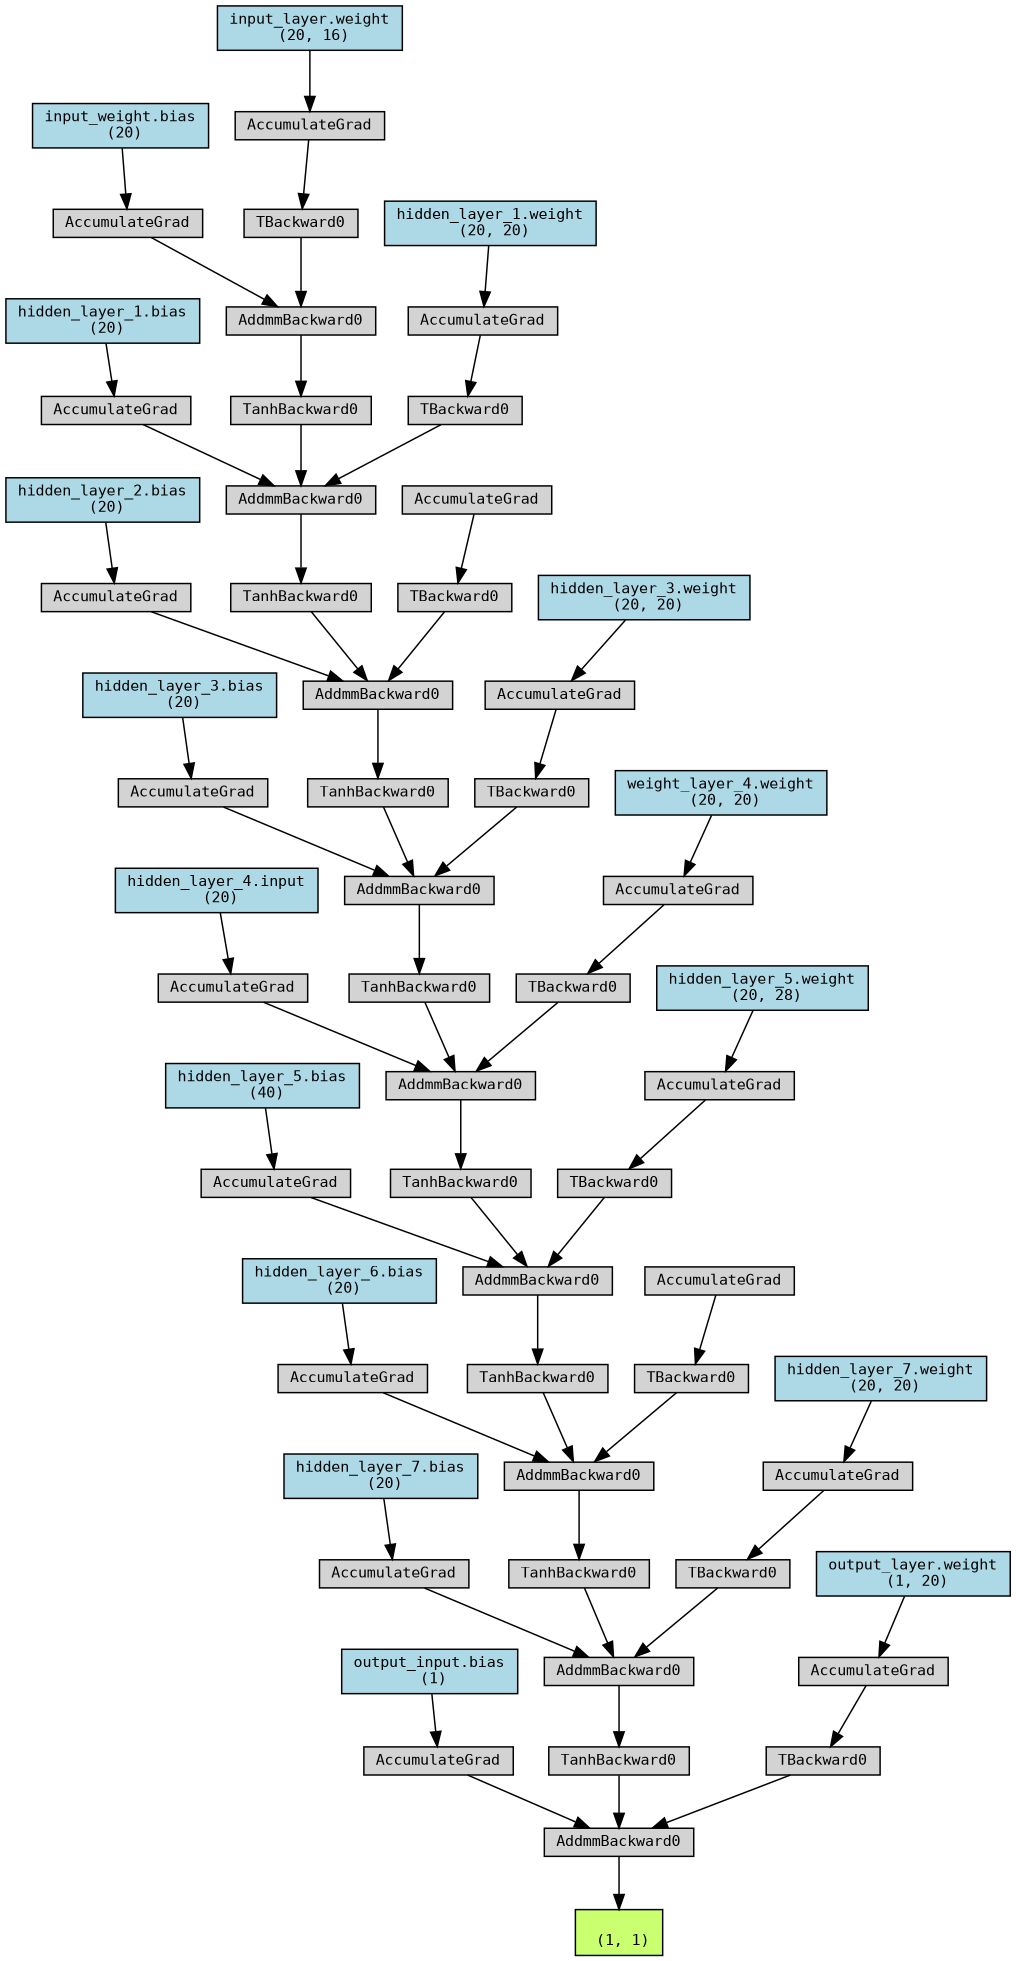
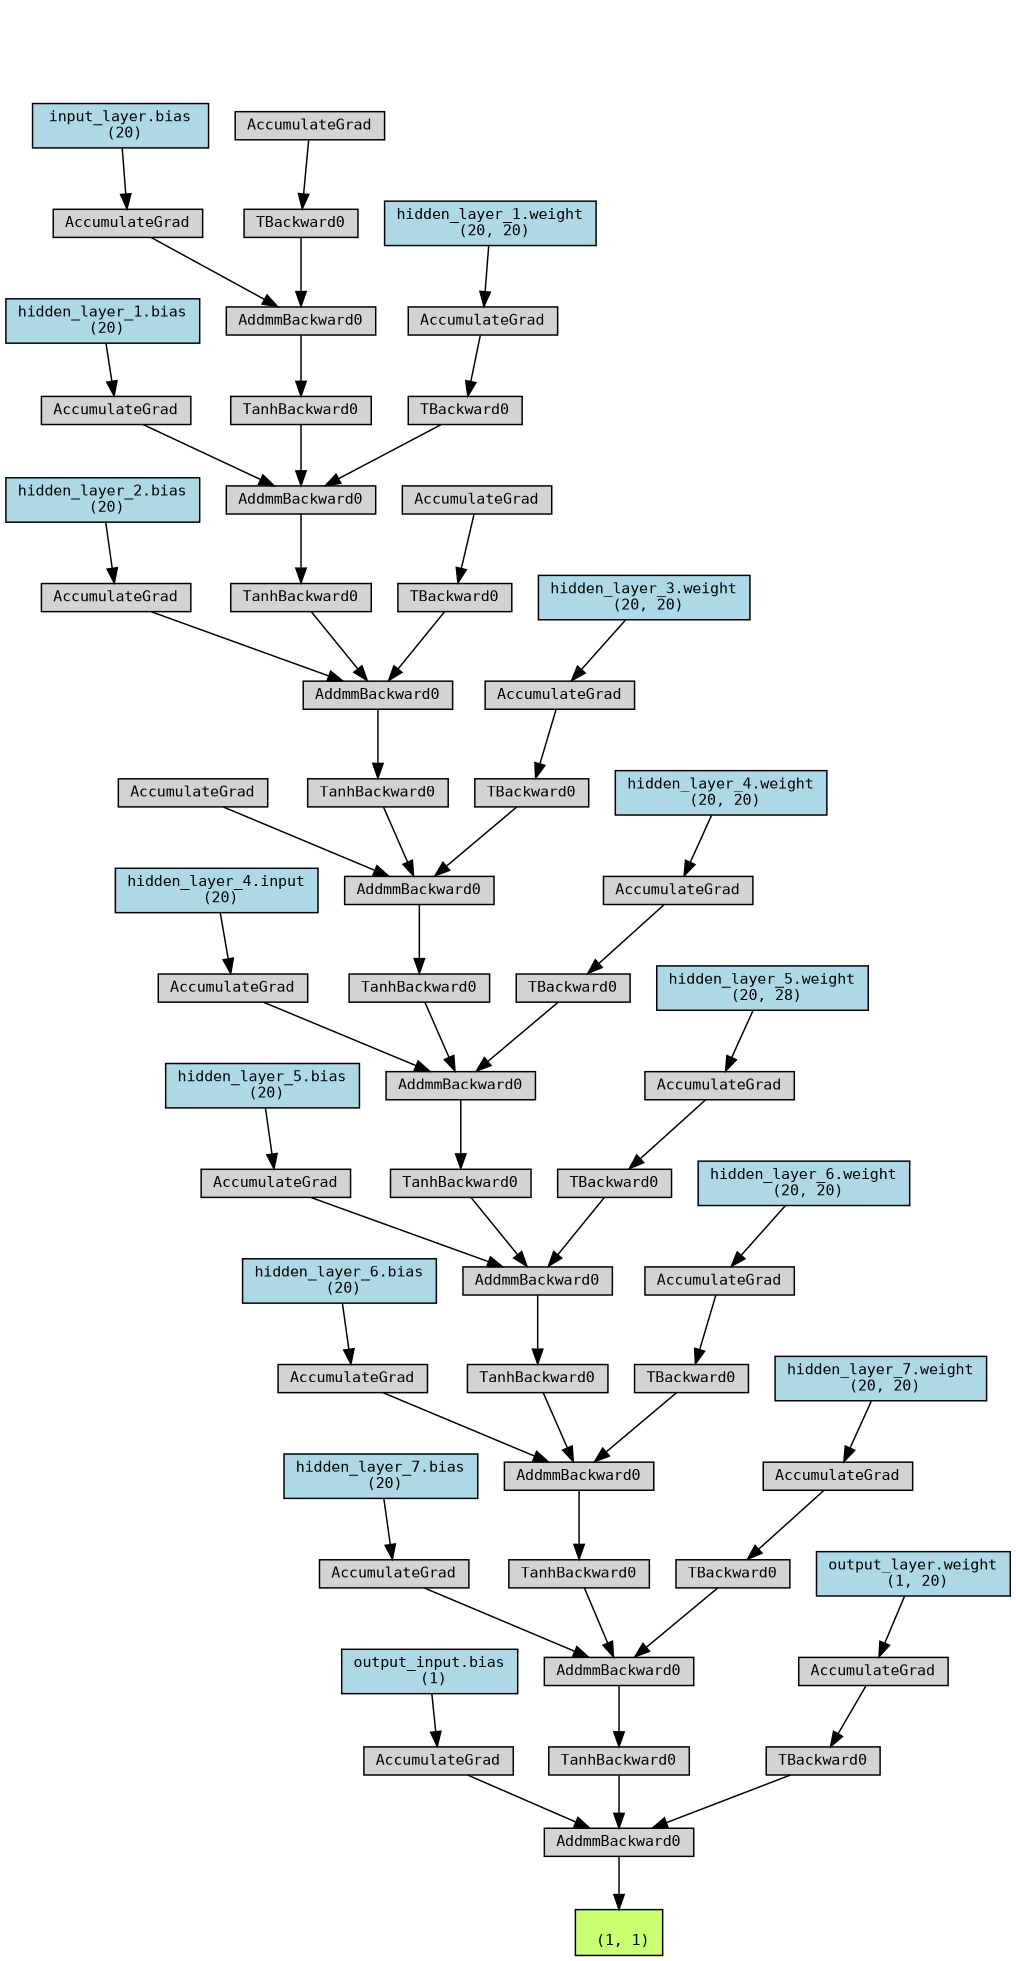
  digraph {
    node [align=left fontname=monospace fontsize=10 ranksep=0.1 shape=box style=filled]
    n1 [fillcolor=darkolivegreen1 height=0.2 label="\n (1, 1)"]
    n2 [height=0.2 label=AddmmBackward0]
    n3 [height=0.2 label=AccumulateGrad]
    n4 [fillcolor=lightblue height=0.2 label="output_input.bias\n (1)"]
    n5 [height=0.2 label=TanhBackward0]
    n6 [height=0.2 label=AddmmBackward0]
    n7 [height=0.2 label=AccumulateGrad]
    n8 [fillcolor=lightblue height=0.2 label="hidden_layer_7.bias\n (20)"]
    n9 [height=0.2 label=TanhBackward0]
    n10 [height=0.2 label=AddmmBackward0]
    n11 [height=0.2 label=AccumulateGrad]
    n12 [fillcolor=lightblue height=0.2 label="hidden_layer_6.bias\n (20)"]
    n13 [height=0.2 label=TanhBackward0]
    n14 [height=0.2 label=AddmmBackward0]
    n15 [height=0.2 label=AccumulateGrad]
-   n16 [fillcolor=lightblue height=0.2 label="hidden_layer_5.bias\n (40)"]
+   n16 [fillcolor=lightblue height=0.2 label="hidden_layer_5.bias\n (20)"]
    n17 [height=0.2 label=TanhBackward0]
    n18 [height=0.2 label=AddmmBackward0]
    n19 [height=0.2 label=AccumulateGrad]
    n20 [fillcolor=lightblue height=0.2 label="hidden_layer_4.input\n (20)"]
    n21 [height=0.2 label=TanhBackward0]
    n22 [height=0.2 label=AddmmBackward0]
    n23 [height=0.2 label=AccumulateGrad]
-   n24 [fillcolor=lightblue height=0.2 label="hidden_layer_3.bias\n (20)"]
    n25 [height=0.2 label=TanhBackward0]
    n26 [height=0.2 label=AddmmBackward0]
    n27 [height=0.2 label=AccumulateGrad]
    n28 [fillcolor=lightblue height=0.2 label="hidden_layer_2.bias\n (20)"]
    n29 [height=0.2 label=TanhBackward0]
    n30 [height=0.2 label=AddmmBackward0]
    n31 [height=0.2 label=AccumulateGrad]
    n32 [fillcolor=lightblue height=0.2 label="hidden_layer_1.bias\n (20)"]
    n33 [height=0.2 label=TanhBackward0]
    n34 [height=0.2 label=AddmmBackward0]
    n35 [height=0.2 label=AccumulateGrad]
-   n36 [fillcolor=lightblue height=0.2 label="input_weight.bias\n (20)"]
+   n36 [fillcolor=lightblue height=0.2 label="input_layer.bias\n (20)"]
    n37 [height=0.2 label=TBackward0]
    n38 [height=0.2 label=AccumulateGrad]
-   n39 [fillcolor=lightblue height=0.2 label="input_layer.weight\n (20, 16)"]
    n40 [height=0.2 label=TBackward0]
    n41 [height=0.2 label=AccumulateGrad]
    n42 [fillcolor=lightblue height=0.2 label="hidden_layer_1.weight\n (20, 20)"]
    n43 [height=0.2 label=TBackward0]
    n44 [height=0.2 label=AccumulateGrad]
    n45 [height=0.2 label=TBackward0]
    n46 [height=0.2 label=AccumulateGrad]
    n47 [fillcolor=lightblue height=0.2 label="hidden_layer_3.weight\n (20, 20)"]
    n48 [height=0.2 label=TBackward0]
    n49 [height=0.2 label=AccumulateGrad]
-   n50 [fillcolor=lightblue height=0.2 label="weight_layer_4.weight\n (20, 20)"]
+   n50 [fillcolor=lightblue height=0.2 label="hidden_layer_4.weight\n (20, 20)"]
    n51 [height=0.2 label=TBackward0]
    n52 [height=0.2 label=AccumulateGrad]
    n53 [fillcolor=lightblue height=0.2 label="hidden_layer_5.weight\n (20, 28)"]
    n54 [height=0.2 label=TBackward0]
    n55 [height=0.2 label=AccumulateGrad]
+   n56 [fillcolor=lightblue height=0.2 label="hidden_layer_6.weight\n (20, 20)"]
    n57 [height=0.2 label=TBackward0]
    n58 [height=0.2 label=AccumulateGrad]
    n59 [fillcolor=lightblue height=0.2 label="hidden_layer_7.weight\n (20, 20)"]
    n60 [height=0.2 label=TBackward0]
    n61 [height=0.2 label=AccumulateGrad]
    n62 [fillcolor=lightblue height=0.2 label="output_layer.weight\n (1, 20)"]
    n2 -> n1
    n3 -> n2
    n4 -> n3
    n5 -> n2
    n6 -> n5
    n7 -> n6
    n8 -> n7
    n9 -> n6
    n10 -> n9
    n11 -> n10
    n12 -> n11
    n13 -> n10
    n14 -> n13
    n15 -> n14
    n16 -> n15
    n17 -> n14
    n18 -> n17
    n19 -> n18
    n20 -> n19
    n21 -> n18
    n22 -> n21
    n23 -> n22
-   n24 -> n23
    n25 -> n22
    n26 -> n25
    n27 -> n26
    n28 -> n27
    n29 -> n26
    n30 -> n29
    n31 -> n30
    n32 -> n31
    n33 -> n30
    n34 -> n33
    n35 -> n34
    n36 -> n35
    n37 -> n34
    n38 -> n37
-   n39 -> n38
    n40 -> n30
    n41 -> n40
    n42 -> n41
    n43 -> n26
    n44 -> n43
    n45 -> n22
    n46 -> n45
    n47 -> n46
    n48 -> n18
    n49 -> n48
    n50 -> n49
    n51 -> n14
    n52 -> n51
    n53 -> n52
    n54 -> n10
    n55 -> n54
+   n56 -> n55
    n57 -> n6
    n58 -> n57
    n59 -> n58
    n60 -> n2
    n61 -> n60
    n62 -> n61
  }
